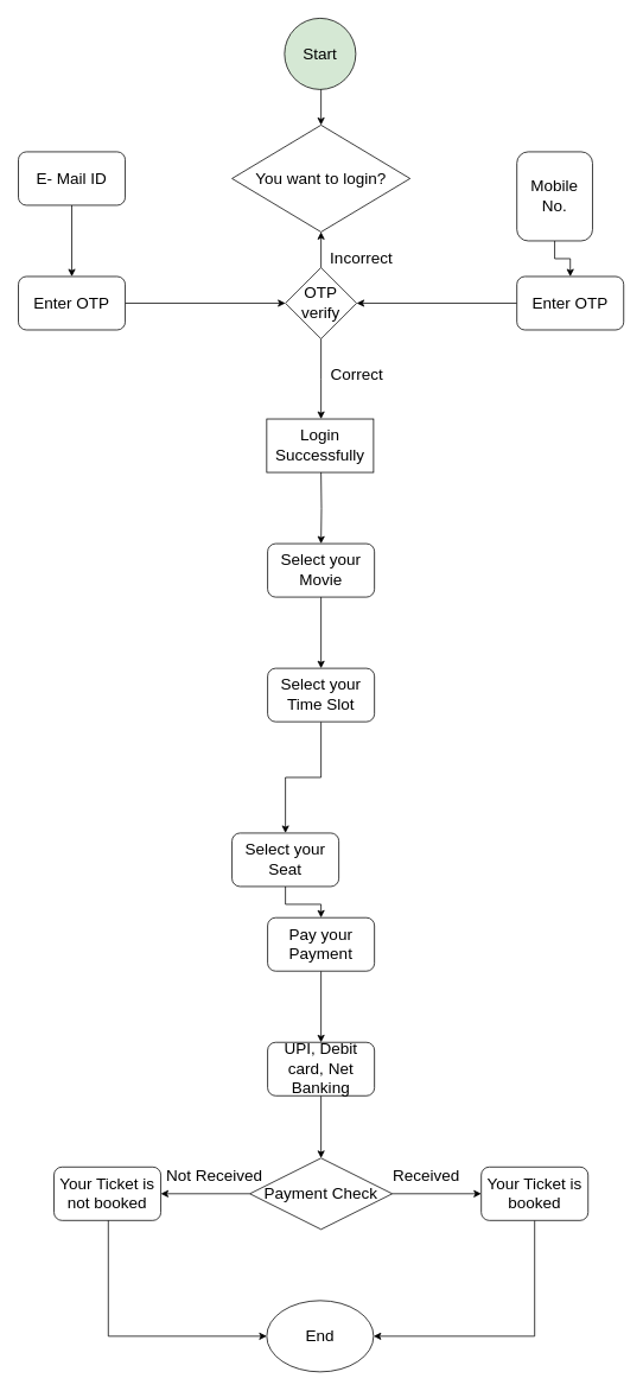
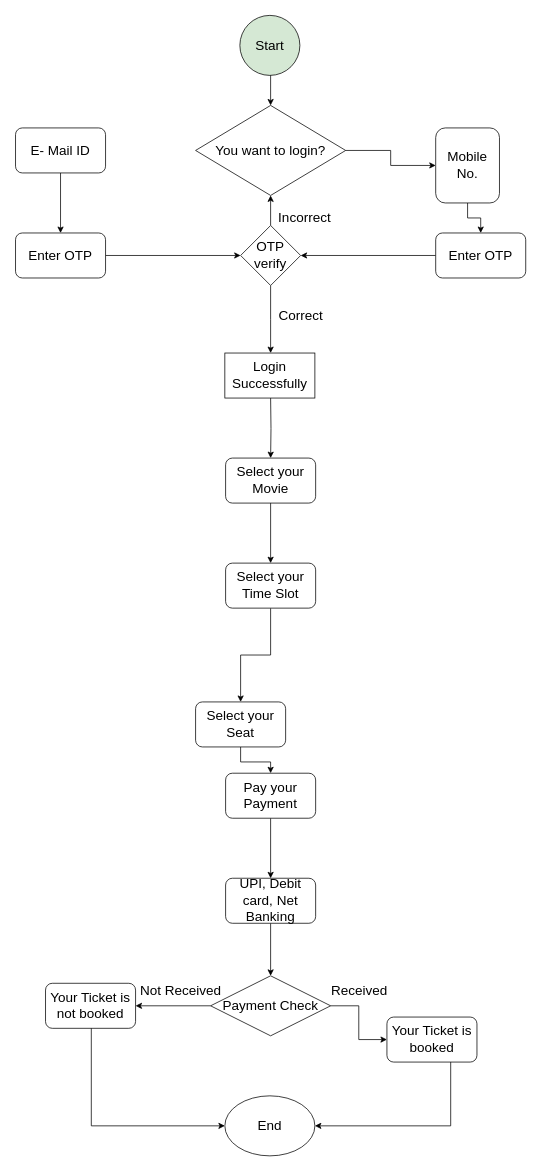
  <mxCell id="0" />
  <mxCell id="1" parent="0" />
  <mxCell id="2" value="&lt;font style=&quot;font-size: 18px;&quot;&gt;Start&lt;/font&gt;" style="ellipse;whiteSpace=wrap;html=1;aspect=fixed;fillColor=#d5e8d4;" vertex="1" parent="1"><mxGeometry x="319" y="20" width="80" height="80" as="geometry" /></mxCell>
  <mxCell id="3" value="" style="endArrow=classic;html=1;rounded=0;fontSize=18;" edge="1" parent="1"><mxGeometry width="50" height="50" relative="1" as="geometry"><mxPoint x="360" y="100" as="sourcePoint" /><mxPoint x="360" y="140" as="targetPoint" /></mxGeometry></mxCell>
+ <mxCell id="4" value="" style="edgeStyle=orthogonalEdgeStyle;rounded=0;orthogonalLoop=1;jettySize=auto;html=1;fontSize=18;" edge="1" parent="1" source="5" target="9"><mxGeometry relative="1" as="geometry" /></mxCell>
  <mxCell id="5" value="You want to login?" style="rhombus;whiteSpace=wrap;html=1;fontSize=18;" vertex="1" parent="1"><mxGeometry x="260" y="140" width="200" height="120" as="geometry" /></mxCell>
  <mxCell id="6" value="" style="edgeStyle=orthogonalEdgeStyle;rounded=0;orthogonalLoop=1;jettySize=auto;html=1;fontSize=18;" edge="1" parent="1" source="7" target="13"><mxGeometry relative="1" as="geometry" /></mxCell>
  <mxCell id="7" value="E- Mail ID" style="rounded=1;whiteSpace=wrap;html=1;fontSize=18;" vertex="1" parent="1"><mxGeometry x="20" y="170" width="120" height="60" as="geometry" /></mxCell>
  <mxCell id="8" value="" style="edgeStyle=orthogonalEdgeStyle;rounded=0;orthogonalLoop=1;jettySize=auto;html=1;fontSize=18;" edge="1" parent="1" source="9" target="11"><mxGeometry relative="1" as="geometry" /></mxCell>
  <mxCell id="9" value="Mobile No." style="rounded=1;whiteSpace=wrap;html=1;fontSize=18;" vertex="1" parent="1"><mxGeometry x="580" y="170" width="85" height="100" as="geometry" /></mxCell>
  <mxCell id="10" style="edgeStyle=orthogonalEdgeStyle;rounded=0;orthogonalLoop=1;jettySize=auto;html=1;fontSize=18;" edge="1" parent="1" source="11" target="16"><mxGeometry relative="1" as="geometry" /></mxCell>
  <mxCell id="11" value="Enter OTP" style="whiteSpace=wrap;html=1;fontSize=18;rounded=1;" vertex="1" parent="1"><mxGeometry x="580" y="310" width="120" height="60" as="geometry" /></mxCell>
  <mxCell id="12" style="edgeStyle=orthogonalEdgeStyle;rounded=0;orthogonalLoop=1;jettySize=auto;html=1;entryX=0;entryY=0.5;entryDx=0;entryDy=0;fontSize=18;" edge="1" parent="1" source="13" target="16"><mxGeometry relative="1" as="geometry" /></mxCell>
  <mxCell id="13" value="Enter OTP" style="rounded=1;whiteSpace=wrap;html=1;fontSize=18;" vertex="1" parent="1"><mxGeometry x="20" y="310" width="120" height="60" as="geometry" /></mxCell>
  <mxCell id="14" value="" style="edgeStyle=orthogonalEdgeStyle;rounded=0;orthogonalLoop=1;jettySize=auto;html=1;fontSize=18;" edge="1" parent="1" source="16" target="5"><mxGeometry relative="1" as="geometry" /></mxCell>
  <mxCell id="15" value="" style="edgeStyle=orthogonalEdgeStyle;rounded=0;orthogonalLoop=1;jettySize=auto;html=1;fontSize=18;" edge="1" parent="1" source="16"><mxGeometry relative="1" as="geometry"><mxPoint x="360" y="470" as="targetPoint" /></mxGeometry></mxCell>
  <mxCell id="16" value="OTP verify" style="rhombus;whiteSpace=wrap;html=1;fontSize=18;" vertex="1" parent="1"><mxGeometry x="320" y="300" width="80" height="80" as="geometry" /></mxCell>
  <mxCell id="17" value="Incorrect" style="text;html=1;align=center;verticalAlign=middle;resizable=0;points=[];autosize=1;strokeColor=none;fillColor=none;fontSize=18;" vertex="1" parent="1"><mxGeometry x="360" y="270" width="90" height="40" as="geometry" /></mxCell>
  <mxCell id="18" value="" style="edgeStyle=orthogonalEdgeStyle;rounded=0;orthogonalLoop=1;jettySize=auto;html=1;fontSize=18;" edge="1" parent="1" target="21"><mxGeometry relative="1" as="geometry"><mxPoint x="360" y="530" as="sourcePoint" /></mxGeometry></mxCell>
  <mxCell id="19" value="Correct" style="text;html=1;align=center;verticalAlign=middle;resizable=0;points=[];autosize=1;strokeColor=none;fillColor=none;fontSize=18;" vertex="1" parent="1"><mxGeometry x="360" y="400" width="80" height="40" as="geometry" /></mxCell>
  <mxCell id="20" value="" style="edgeStyle=orthogonalEdgeStyle;rounded=0;orthogonalLoop=1;jettySize=auto;html=1;fontSize=18;" edge="1" parent="1" source="21" target="23"><mxGeometry relative="1" as="geometry" /></mxCell>
  <mxCell id="21" value="Select your Movie" style="rounded=1;whiteSpace=wrap;html=1;fontSize=18;" vertex="1" parent="1"><mxGeometry x="300" y="610" width="120" height="60" as="geometry" /></mxCell>
  <mxCell id="22" value="" style="edgeStyle=orthogonalEdgeStyle;rounded=0;orthogonalLoop=1;jettySize=auto;html=1;fontSize=18;" edge="1" parent="1" source="23" target="25"><mxGeometry relative="1" as="geometry" /></mxCell>
  <mxCell id="23" value="Select your Time Slot" style="rounded=1;whiteSpace=wrap;html=1;fontSize=18;" vertex="1" parent="1"><mxGeometry x="300" y="750" width="120" height="60" as="geometry" /></mxCell>
  <mxCell id="24" value="" style="edgeStyle=orthogonalEdgeStyle;rounded=0;orthogonalLoop=1;jettySize=auto;html=1;fontSize=18;" edge="1" parent="1" source="25" target="27"><mxGeometry relative="1" as="geometry" /></mxCell>
  <mxCell id="25" value="Select your Seat" style="rounded=1;whiteSpace=wrap;html=1;fontSize=18;" vertex="1" parent="1"><mxGeometry x="260" y="935" width="120" height="60" as="geometry" /></mxCell>
  <mxCell id="26" value="" style="edgeStyle=orthogonalEdgeStyle;rounded=0;orthogonalLoop=1;jettySize=auto;html=1;fontSize=18;" edge="1" parent="1" source="27" target="29"><mxGeometry relative="1" as="geometry" /></mxCell>
  <mxCell id="27" value="Pay your Payment" style="rounded=1;whiteSpace=wrap;html=1;fontSize=18;" vertex="1" parent="1"><mxGeometry x="300" y="1030" width="120" height="60" as="geometry" /></mxCell>
  <mxCell id="28" value="" style="edgeStyle=orthogonalEdgeStyle;rounded=0;orthogonalLoop=1;jettySize=auto;html=1;fontSize=18;" edge="1" parent="1" source="29" target="32"><mxGeometry relative="1" as="geometry" /></mxCell>
  <mxCell id="29" value="UPI, Debit card, Net Banking" style="rounded=1;whiteSpace=wrap;html=1;fontSize=18;" vertex="1" parent="1"><mxGeometry x="300" y="1170" width="120" height="60" as="geometry" /></mxCell>
  <mxCell id="30" value="" style="edgeStyle=orthogonalEdgeStyle;rounded=0;orthogonalLoop=1;jettySize=auto;html=1;fontSize=18;" edge="1" parent="1" source="32" target="34"><mxGeometry relative="1" as="geometry" /></mxCell>
  <mxCell id="31" value="" style="edgeStyle=orthogonalEdgeStyle;rounded=0;orthogonalLoop=1;jettySize=auto;html=1;fontSize=18;" edge="1" parent="1" source="32" target="35"><mxGeometry relative="1" as="geometry" /></mxCell>
  <mxCell id="32" value="Payment Check" style="rhombus;whiteSpace=wrap;html=1;fontSize=18;" vertex="1" parent="1"><mxGeometry x="280" y="1300" width="160" height="80" as="geometry" /></mxCell>
  <mxCell id="33" value="" style="edgeStyle=orthogonalEdgeStyle;rounded=0;orthogonalLoop=1;jettySize=auto;html=1;fontSize=18;entryX=1;entryY=0.5;entryDx=0;entryDy=0;" edge="1" parent="1" source="34" target="39"><mxGeometry relative="1" as="geometry"><mxPoint x="600" y="1450" as="targetPoint" /><Array as="points"><mxPoint x="600" y="1500" /></Array></mxGeometry></mxCell>
- <mxCell id="34" value="Your Ticket is booked" style="rounded=1;whiteSpace=wrap;html=1;fontSize=18;" vertex="1" parent="1"><mxGeometry x="540" y="1310" width="120" height="60" as="geometry" /></mxCell>
+ <mxCell id="34" value="Your Ticket is booked" style="rounded=1;whiteSpace=wrap;html=1;fontSize=18;" vertex="1" parent="1"><mxGeometry x="515" y="1355" width="120" height="60" as="geometry" /></mxCell>
  <mxCell id="35" value="Your Ticket is not booked" style="rounded=1;whiteSpace=wrap;html=1;fontSize=18;" vertex="1" parent="1"><mxGeometry x="60" y="1310" width="120" height="60" as="geometry" /></mxCell>
  <mxCell id="36" value="Not Received" style="text;html=1;align=center;verticalAlign=middle;resizable=0;points=[];autosize=1;strokeColor=none;fillColor=none;fontSize=18;" vertex="1" parent="1"><mxGeometry x="175" y="1300" width="130" height="40" as="geometry" /></mxCell>
  <mxCell id="37" value="Received" style="text;html=1;align=center;verticalAlign=middle;resizable=0;points=[];autosize=1;strokeColor=none;fillColor=none;fontSize=18;" vertex="1" parent="1"><mxGeometry x="428" y="1300" width="100" height="40" as="geometry" /></mxCell>
  <mxCell id="38" value="Login Successfully" style="rounded=0;whiteSpace=wrap;html=1;fontSize=18;" vertex="1" parent="1"><mxGeometry x="299" y="470" width="120" height="60" as="geometry" /></mxCell>
  <mxCell id="39" value="End" style="ellipse;whiteSpace=wrap;html=1;fontSize=18;" vertex="1" parent="1"><mxGeometry x="299" y="1460" width="120" height="80" as="geometry" /></mxCell>
  <mxCell id="40" value="" style="edgeStyle=orthogonalEdgeStyle;rounded=0;orthogonalLoop=1;jettySize=auto;html=1;fontSize=18;entryX=0;entryY=0.5;entryDx=0;entryDy=0;" edge="1" parent="1" target="39"><mxGeometry relative="1" as="geometry"><mxPoint x="121" y="1370" as="sourcePoint" /><mxPoint x="-60" y="1500" as="targetPoint" /><Array as="points"><mxPoint x="121" y="1500" /></Array></mxGeometry></mxCell>
